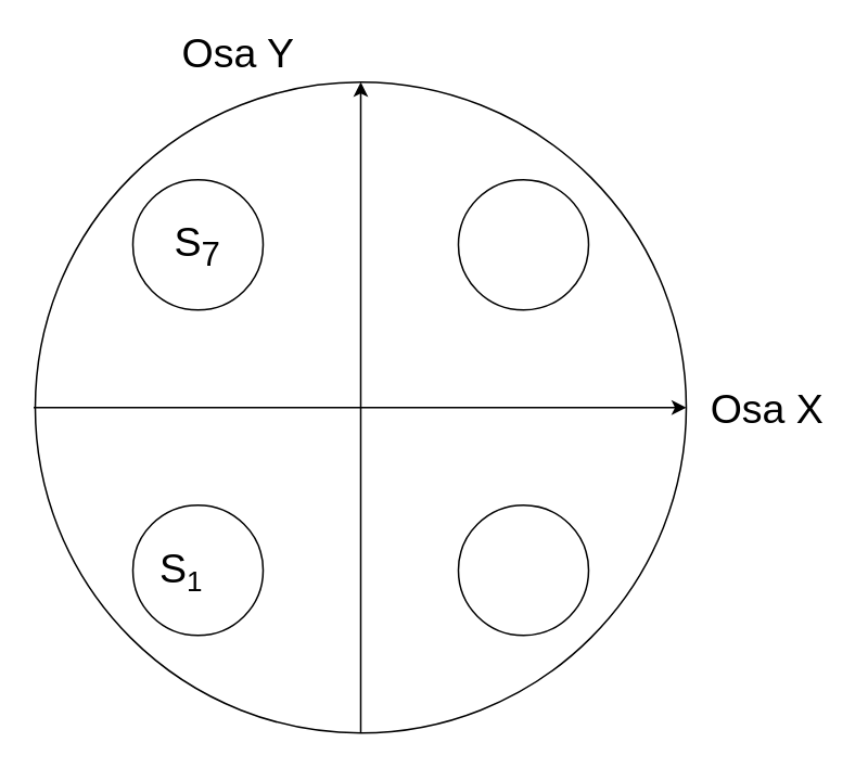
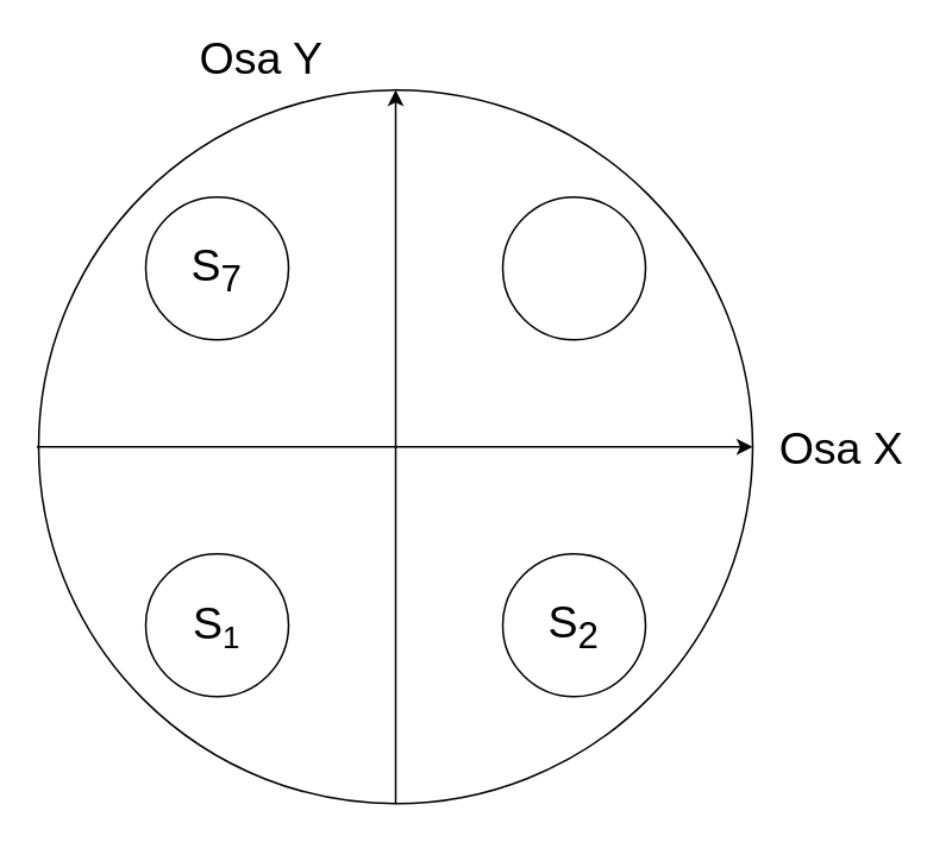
  <mxCell id="0" />
  <mxCell id="1" parent="0" />
  <mxCell id="2" value="" style="ellipse;whiteSpace=wrap;html=1;aspect=fixed;" vertex="1" parent="1"><mxGeometry x="21" y="50" width="400" height="400" as="geometry" /></mxCell>
  <mxCell id="3" value="" style="ellipse;whiteSpace=wrap;html=1;aspect=fixed;" vertex="1" parent="1"><mxGeometry x="81" y="110" width="80" height="80" as="geometry" /></mxCell>
  <mxCell id="4" value="" style="ellipse;whiteSpace=wrap;html=1;aspect=fixed;" vertex="1" parent="1"><mxGeometry x="281" y="110" width="80" height="80" as="geometry" /></mxCell>
  <mxCell id="5" value="" style="ellipse;whiteSpace=wrap;html=1;aspect=fixed;" vertex="1" parent="1"><mxGeometry x="81" y="310" width="80" height="80" as="geometry" /></mxCell>
  <mxCell id="6" value="" style="ellipse;whiteSpace=wrap;html=1;aspect=fixed;" vertex="1" parent="1"><mxGeometry x="281" y="310" width="80" height="80" as="geometry" /></mxCell>
  <mxCell id="7" value="" style="endArrow=classic;html=1;entryX=0.5;entryY=0;entryDx=0;entryDy=0;exitX=0.5;exitY=1;exitDx=0;exitDy=0;" edge="1" parent="1" source="2" target="2"><mxGeometry width="50" height="50" relative="1" as="geometry"><mxPoint x="221" y="430" as="sourcePoint" /><mxPoint x="221" y="70" as="targetPoint" /></mxGeometry></mxCell>
  <mxCell id="8" value="" style="endArrow=classic;html=1;exitX=0;exitY=0.5;exitDx=0;exitDy=0;" edge="1" parent="1"><mxGeometry width="50" height="50" relative="1" as="geometry"><mxPoint x="20" y="250" as="sourcePoint" /><mxPoint x="421" y="250" as="targetPoint" /></mxGeometry></mxCell>
  <mxCell id="9" value="&lt;font style=&quot;font-size: 25px&quot;&gt;S&lt;sub&gt;7&lt;/sub&gt;&lt;/font&gt;" style="text;html=1;strokeColor=none;fillColor=none;align=center;verticalAlign=middle;whiteSpace=wrap;rounded=0;" vertex="1" parent="1"><mxGeometry x="101" y="140" width="40" height="20" as="geometry" /></mxCell>
- <mxCell id="10" value="&lt;font style=&quot;font-size: 25px&quot;&gt;S&lt;/font&gt;&lt;font style=&quot;font-size: 20.833px&quot;&gt;&lt;sub&gt;1&lt;/sub&gt;&lt;/font&gt;" style="text;html=1;strokeColor=none;fillColor=none;align=center;verticalAlign=middle;whiteSpace=wrap;rounded=0;" vertex="1" parent="1"><mxGeometry x="91" y="340" width="40" height="20" as="geometry" /></mxCell>
+ <mxCell id="10" value="&lt;font style=&quot;font-size: 25px&quot;&gt;S&lt;/font&gt;&lt;font style=&quot;font-size: 20.833px&quot;&gt;&lt;sub&gt;1&lt;/sub&gt;&lt;/font&gt;" style="text;html=1;strokeColor=none;fillColor=none;align=center;verticalAlign=middle;whiteSpace=wrap;rounded=0;" vertex="1" parent="1"><mxGeometry x="101" y="340" width="40" height="20" as="geometry" /></mxCell>
+ <mxCell id="11" value="&lt;font style=&quot;font-size: 25px&quot;&gt;S&lt;sub&gt;2&lt;/sub&gt;&lt;/font&gt;" style="text;html=1;strokeColor=none;fillColor=none;align=center;verticalAlign=middle;whiteSpace=wrap;rounded=0;" vertex="1" parent="1"><mxGeometry x="301" y="340" width="40" height="20" as="geometry" /></mxCell>
  <mxCell id="12" value="Osa X" style="text;html=1;strokeColor=none;fillColor=none;align=center;verticalAlign=middle;whiteSpace=wrap;rounded=0;fontSize=25;" vertex="1" parent="1"><mxGeometry x="431" y="240" width="80" height="20" as="geometry" /></mxCell>
  <mxCell id="13" value="Osa Y" style="text;html=1;strokeColor=none;fillColor=none;align=center;verticalAlign=middle;whiteSpace=wrap;rounded=0;fontSize=25;" vertex="1" parent="1"><mxGeometry x="106" y="20" width="80" height="22" as="geometry" /></mxCell>
